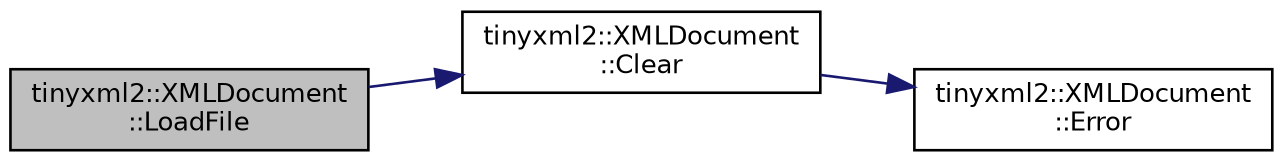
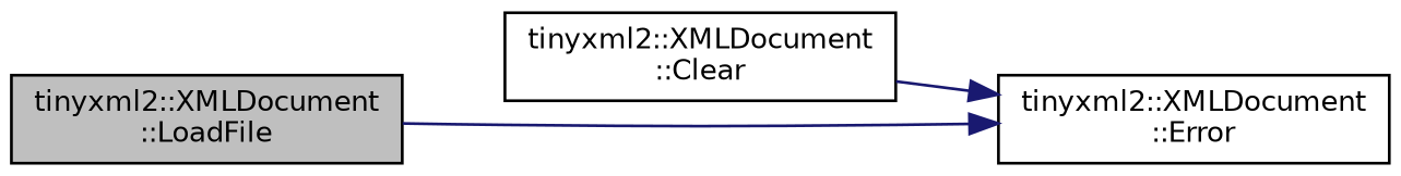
  digraph {
    rankdir=LR
    node [color=black fillcolor=white fontname=Helvetica fontsize=10 shape=record style=filled]
    edge [color=midnightblue fontname=Helvetica fontsize=10 labelfontname=Helvetica labelfontsize=10 style=solid]
    n1 [fillcolor=grey75 fontcolor=black height=0.2 label="tinyxml2::XMLDocument\l::LoadFile" width=0.4]
    n2 [height=0.2 label="tinyxml2::XMLDocument\l::Clear" width=0.4]
    n3 [height=0.2 label="tinyxml2::XMLDocument\l::Error" width=0.4]
-   n1 -> n2
+   n1 -> n3
    n2 -> n3
  }
